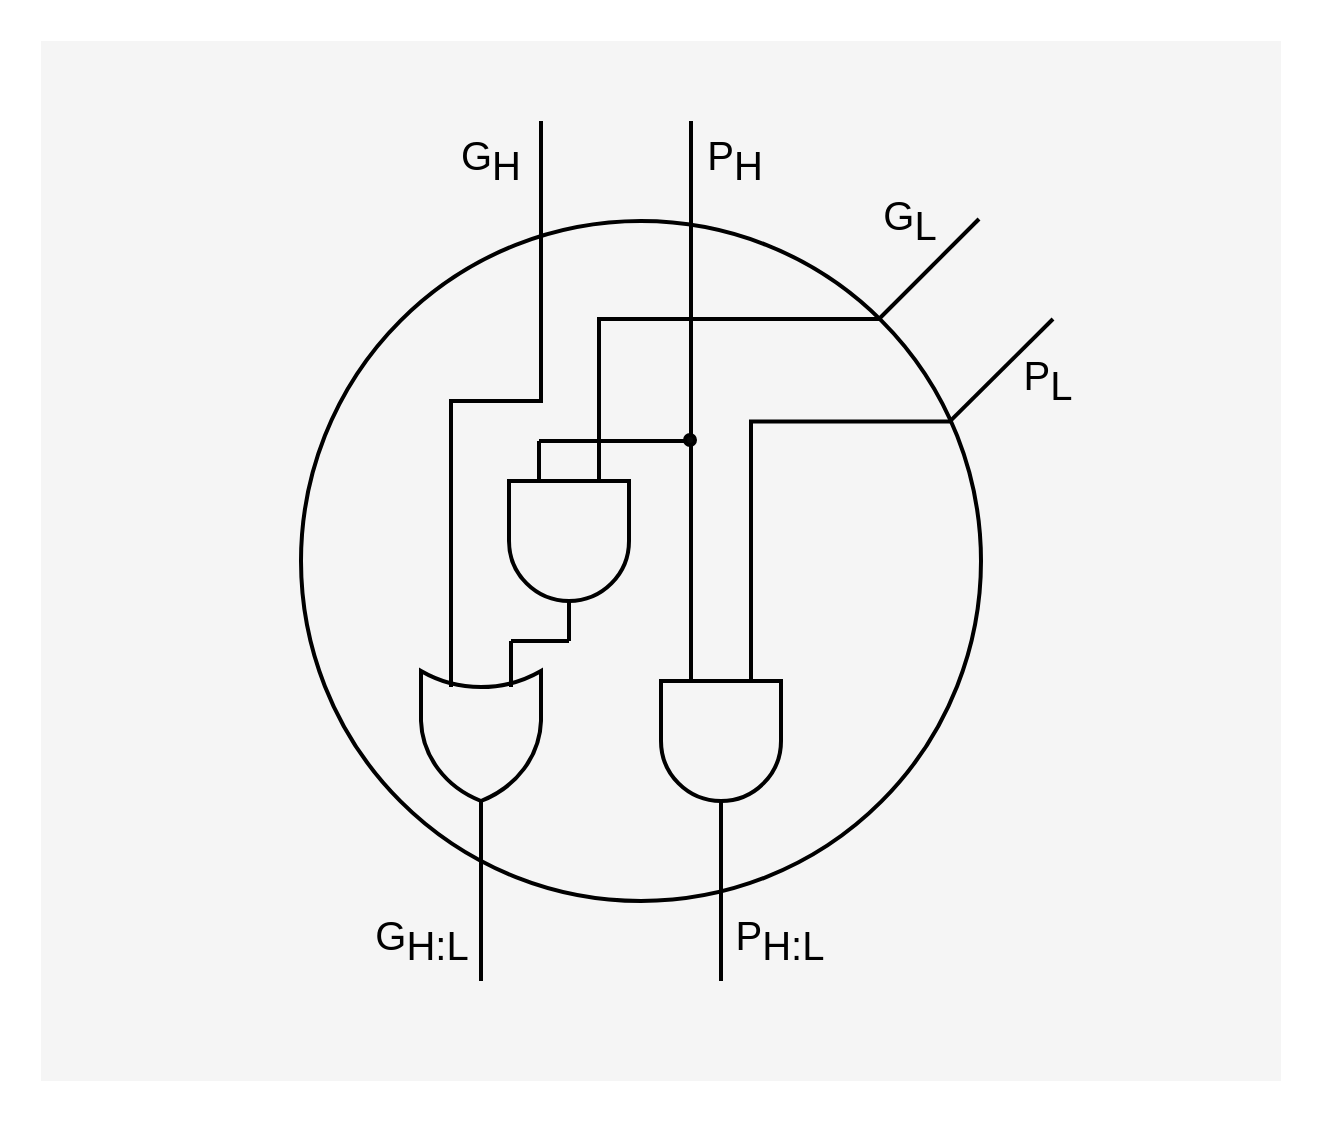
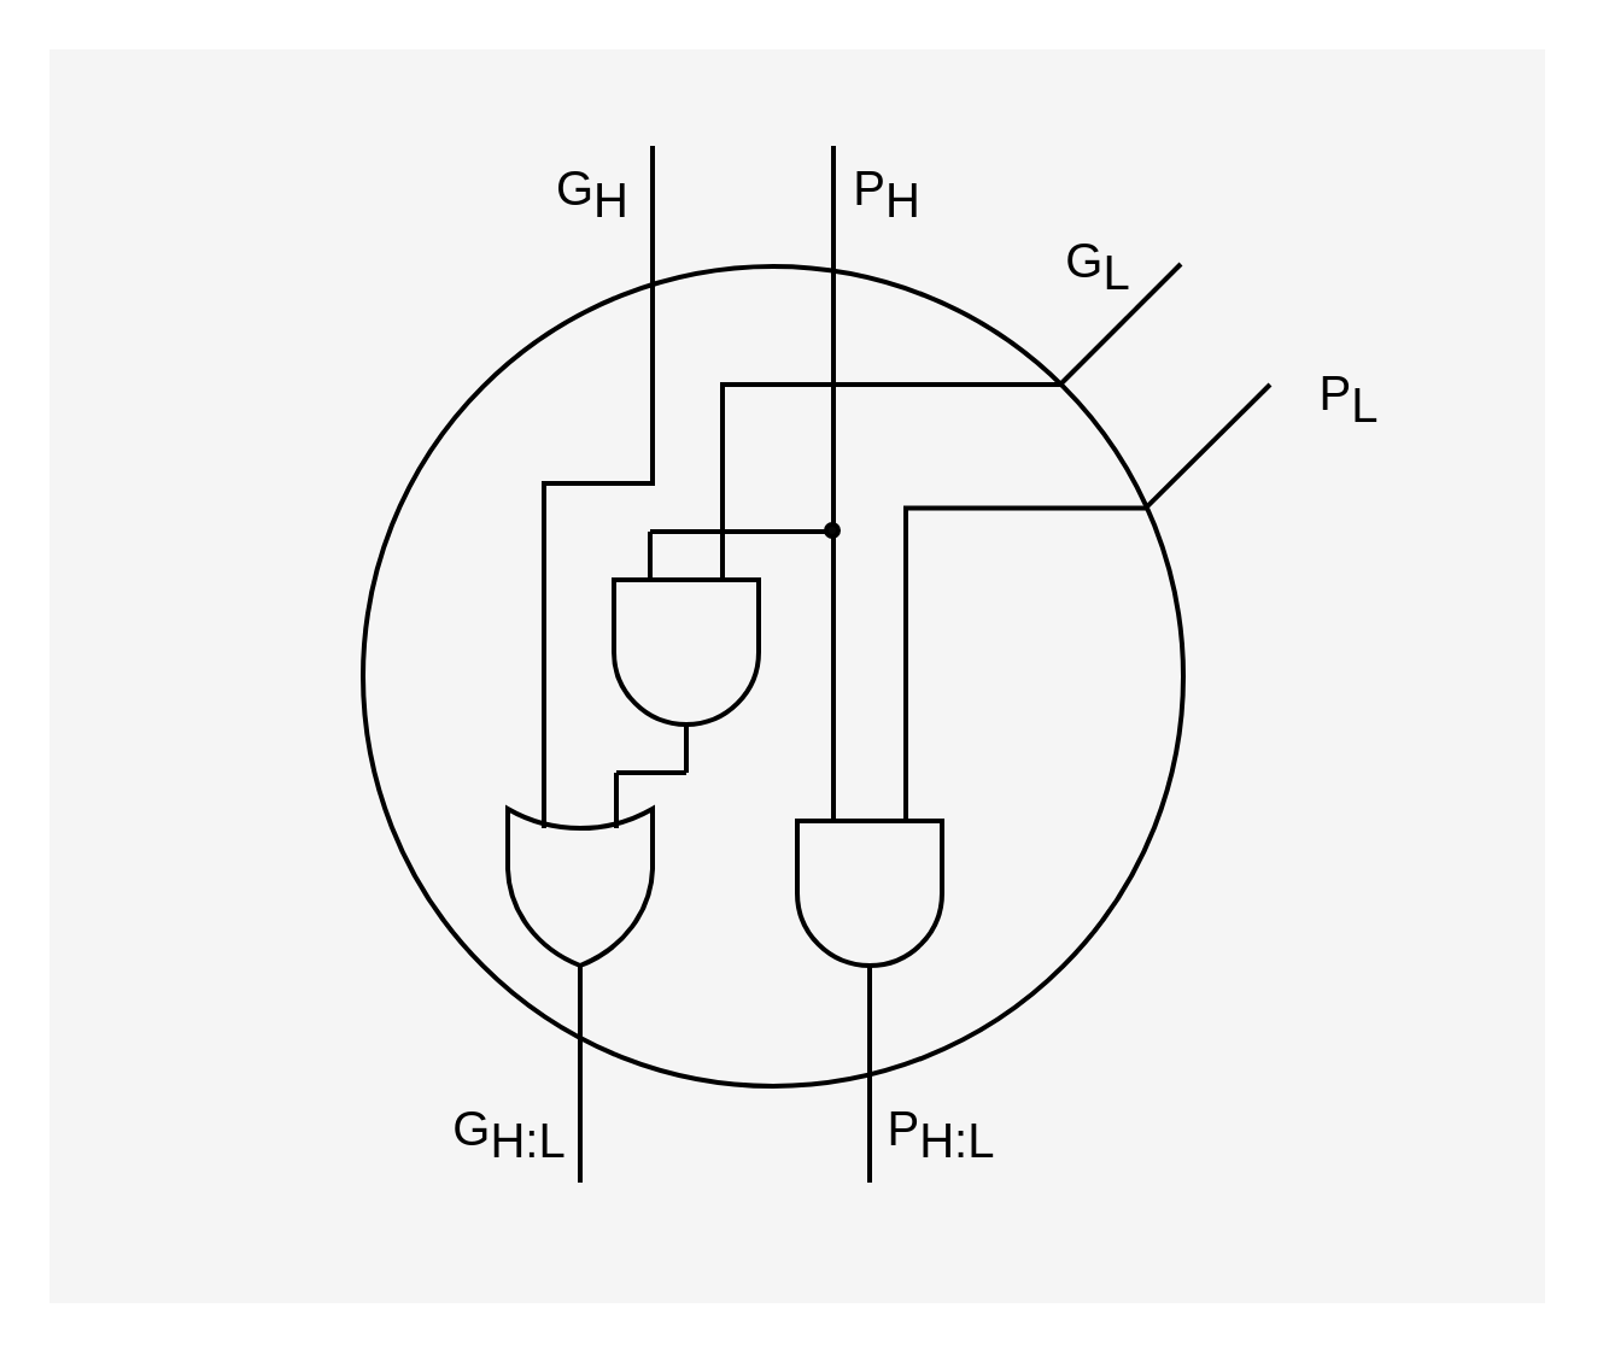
  <mxCell id="0" />
  <mxCell id="1" parent="0" />
  <mxCell id="2" value="" style="rounded=0;whiteSpace=wrap;html=1;strokeColor=none;strokeWidth=2;fillColor=#f5f5f5;fontSize=20;fontColor=#333333;" vertex="1" parent="1"><mxGeometry x="20" width="620" height="520" as="geometry" y="20" /></mxCell>
  <mxCell id="3" value="" style="ellipse;whiteSpace=wrap;html=1;aspect=fixed;strokeColor=#000000;strokeWidth=2;fillColor=none;" vertex="1" parent="1"><mxGeometry x="150" y="110" width="340" height="340" as="geometry" /></mxCell>
  <mxCell id="4" style="edgeStyle=orthogonalEdgeStyle;rounded=0;orthogonalLoop=1;jettySize=auto;html=1;exitX=0;exitY=0.25;exitDx=0;exitDy=0;exitPerimeter=0;endArrow=none;endFill=0;fillColor=#f5f5f5;strokeColor=#000000;strokeWidth=2;entryX=0.956;entryY=0.295;entryDx=0;entryDy=0;entryPerimeter=0;" edge="1" parent="1" source="6" target="3"><mxGeometry relative="1" as="geometry"><mxPoint x="470" y="210" as="targetPoint" /><Array as="points"><mxPoint x="375" y="210" /><mxPoint x="475" y="210" /></Array></mxGeometry></mxCell>
  <mxCell id="5" style="edgeStyle=orthogonalEdgeStyle;rounded=0;orthogonalLoop=1;jettySize=auto;html=1;exitX=1;exitY=0.5;exitDx=0;exitDy=0;exitPerimeter=0;endArrow=none;endFill=0;strokeColor=#000000;strokeWidth=2;" edge="1" parent="1" source="6"><mxGeometry relative="1" as="geometry"><mxPoint x="360" y="490" as="targetPoint" /></mxGeometry></mxCell>
  <mxCell id="6" value="" style="verticalLabelPosition=bottom;shadow=0;dashed=0;align=center;html=1;verticalAlign=top;shape=mxgraph.electrical.logic_gates.logic_gate;operation=and;rotation=90;fillColor=none;strokeColor=#000000;fontColor=#333333;strokeWidth=2;" vertex="1" parent="1"><mxGeometry x="310" y="340" width="100" height="60" as="geometry" /></mxCell>
  <mxCell id="7" style="edgeStyle=orthogonalEdgeStyle;rounded=0;orthogonalLoop=1;jettySize=auto;html=1;exitX=0;exitY=0.75;exitDx=0;exitDy=0;exitPerimeter=0;entryX=0;entryY=0.75;entryDx=0;entryDy=0;entryPerimeter=0;endArrow=none;endFill=0;fillColor=#f5f5f5;strokeColor=#000000;strokeWidth=2;" edge="1" parent="1" source="9" target="6"><mxGeometry relative="1" as="geometry"><Array as="points"><mxPoint x="345" y="220" /></Array></mxGeometry></mxCell>
  <mxCell id="8" style="edgeStyle=orthogonalEdgeStyle;rounded=0;orthogonalLoop=1;jettySize=auto;html=1;exitX=0;exitY=0.25;exitDx=0;exitDy=0;exitPerimeter=0;endArrow=none;endFill=0;fillColor=#f5f5f5;strokeColor=#000000;strokeWidth=2;" edge="1" parent="1" source="9"><mxGeometry relative="1" as="geometry"><mxPoint x="440" y="159" as="targetPoint" /><Array as="points"><mxPoint x="299" y="159" /></Array></mxGeometry></mxCell>
  <mxCell id="9" value="" style="verticalLabelPosition=bottom;shadow=0;dashed=0;align=center;html=1;verticalAlign=top;shape=mxgraph.electrical.logic_gates.logic_gate;operation=and;rotation=90;fillColor=none;strokeColor=#000000;fontColor=#333333;strokeWidth=2;" vertex="1" parent="1"><mxGeometry x="234" y="240" width="100" height="60" as="geometry" /></mxCell>
  <mxCell id="10" style="edgeStyle=orthogonalEdgeStyle;rounded=0;orthogonalLoop=1;jettySize=auto;html=1;exitX=0;exitY=0.25;exitDx=0;exitDy=0;exitPerimeter=0;entryX=1;entryY=0.5;entryDx=0;entryDy=0;entryPerimeter=0;endArrow=none;endFill=0;fillColor=#f5f5f5;strokeColor=#000000;strokeWidth=2;" edge="1" parent="1" source="13" target="9"><mxGeometry relative="1" as="geometry" /></mxCell>
  <mxCell id="11" style="edgeStyle=orthogonalEdgeStyle;rounded=0;orthogonalLoop=1;jettySize=auto;html=1;exitX=0;exitY=0.75;exitDx=0;exitDy=0;exitPerimeter=0;endArrow=none;endFill=0;strokeColor=#000000;strokeWidth=2;" edge="1" parent="1" source="13"><mxGeometry relative="1" as="geometry"><mxPoint x="270" y="60" as="targetPoint" /><Array as="points"><mxPoint x="225" y="200" /><mxPoint x="270" y="200" /><mxPoint x="270" y="60" /></Array></mxGeometry></mxCell>
  <mxCell id="12" style="edgeStyle=orthogonalEdgeStyle;rounded=0;orthogonalLoop=1;jettySize=auto;html=1;exitX=1;exitY=0.5;exitDx=0;exitDy=0;exitPerimeter=0;endArrow=none;endFill=0;strokeColor=#000000;strokeWidth=2;" edge="1" parent="1" source="13"><mxGeometry relative="1" as="geometry"><mxPoint x="240" y="490" as="targetPoint" /></mxGeometry></mxCell>
  <mxCell id="13" value="" style="verticalLabelPosition=bottom;shadow=0;dashed=0;align=center;html=1;verticalAlign=top;shape=mxgraph.electrical.logic_gates.logic_gate;operation=or;rotation=90;fillColor=none;strokeColor=#000000;fontColor=#333333;strokeWidth=2;" vertex="1" parent="1"><mxGeometry x="190" y="340" width="100" height="60" as="geometry" /></mxCell>
  <mxCell id="14" value="" style="endArrow=none;html=1;fillColor=#f5f5f5;strokeColor=#000000;strokeWidth=2;entryX=0.6;entryY=0.6;entryDx=0;entryDy=0;entryPerimeter=0;" edge="1" parent="1" target="15"><mxGeometry width="50" height="50" relative="1" as="geometry"><mxPoint x="345" y="60" as="sourcePoint" /><mxPoint x="345" y="180" as="targetPoint" /></mxGeometry></mxCell>
  <mxCell id="15" value="" style="ellipse;whiteSpace=wrap;html=1;aspect=fixed;strokeColor=#000000;fillColor=#080808;strokeWidth=2;" vertex="1" parent="1"><mxGeometry x="342" y="217" width="5" height="5" as="geometry" /></mxCell>
  <mxCell id="16" value="" style="endArrow=none;html=1;strokeColor=#000000;strokeWidth=2;exitX=0.955;exitY=0.294;exitDx=0;exitDy=0;exitPerimeter=0;" edge="1" parent="1" source="3"><mxGeometry width="50" height="50" relative="1" as="geometry"><mxPoint x="476" y="209" as="sourcePoint" /><mxPoint x="526" y="159" as="targetPoint" /></mxGeometry></mxCell>
  <mxCell id="17" value="" style="endArrow=none;html=1;strokeColor=#000000;strokeWidth=2;" edge="1" parent="1"><mxGeometry width="50" height="50" relative="1" as="geometry"><mxPoint x="439" y="159" as="sourcePoint" /><mxPoint x="489" y="109" as="targetPoint" /></mxGeometry></mxCell>
  <mxCell id="18" value="G&lt;sub style=&quot;font-size: 20px;&quot;&gt;H&lt;/sub&gt;" style="text;html=1;align=center;verticalAlign=middle;whiteSpace=wrap;rounded=0;fontColor=#000000;fontSize=20;" vertex="1" parent="1"><mxGeometry x="229" y="70" width="33" height="20" as="geometry" /></mxCell>
  <mxCell id="19" value="P&lt;sub style=&quot;font-size: 20px;&quot;&gt;H&lt;/sub&gt;" style="text;html=1;align=center;verticalAlign=middle;whiteSpace=wrap;rounded=0;fontColor=#000000;fontSize=20;" vertex="1" parent="1"><mxGeometry x="353" y="70" width="29" height="20" as="geometry" /></mxCell>
  <mxCell id="20" value="G&lt;sub style=&quot;font-size: 20px;&quot;&gt;L&lt;/sub&gt;" style="text;html=1;strokeColor=none;fillColor=none;align=center;verticalAlign=middle;whiteSpace=wrap;rounded=0;fontColor=#000000;fontSize=20;" vertex="1" parent="1"><mxGeometry x="440" y="100" width="30" height="20" as="geometry" /></mxCell>
- <mxCell id="21" value="P&lt;sub style=&quot;font-size: 20px;&quot;&gt;L&lt;/sub&gt;" style="text;html=1;strokeColor=none;fillColor=none;align=center;verticalAlign=middle;whiteSpace=wrap;rounded=0;fontColor=#000000;fontSize=20;" vertex="1" parent="1"><mxGeometry x="510" y="180" width="28" height="20" as="geometry" /></mxCell>
+ <mxCell id="21" value="P&lt;sub style=&quot;font-size: 20px;&quot;&gt;L&lt;/sub&gt;" style="text;html=1;strokeColor=none;fillColor=none;align=center;verticalAlign=middle;whiteSpace=wrap;rounded=0;fontColor=#000000;fontSize=20;" vertex="1" parent="1"><mxGeometry x="545" y="155" width="28" height="20" as="geometry" /></mxCell>
  <mxCell id="22" value="P&lt;sub style=&quot;font-size: 20px;&quot;&gt;H:L&lt;/sub&gt;" style="text;html=1;strokeColor=none;fillColor=none;align=center;verticalAlign=middle;whiteSpace=wrap;rounded=0;fontColor=#000000;fontSize=20;" vertex="1" parent="1"><mxGeometry x="370" y="460" width="40" height="20" as="geometry" /></mxCell>
  <mxCell id="23" value="G&lt;sub style=&quot;font-size: 20px;&quot;&gt;H:L&lt;/sub&gt;" style="text;html=1;strokeColor=none;fillColor=none;align=center;verticalAlign=middle;whiteSpace=wrap;rounded=0;fontColor=#000000;fontSize=20;" vertex="1" parent="1"><mxGeometry x="188" y="460" width="46" height="20" as="geometry" /></mxCell>
